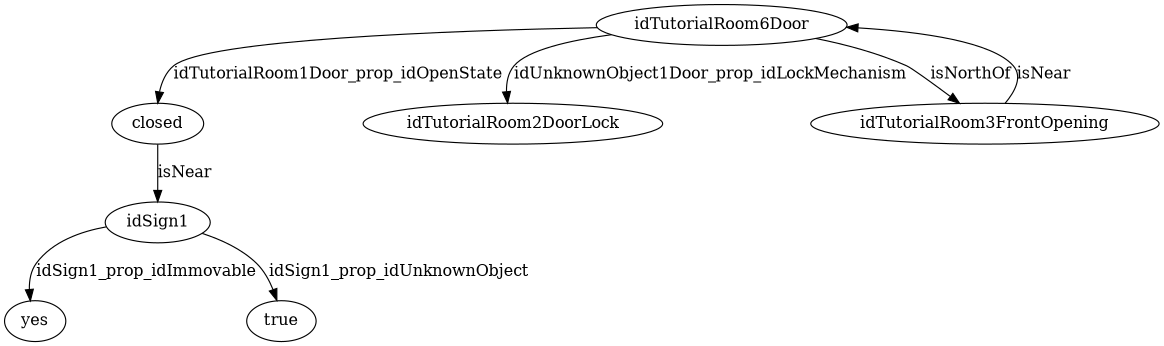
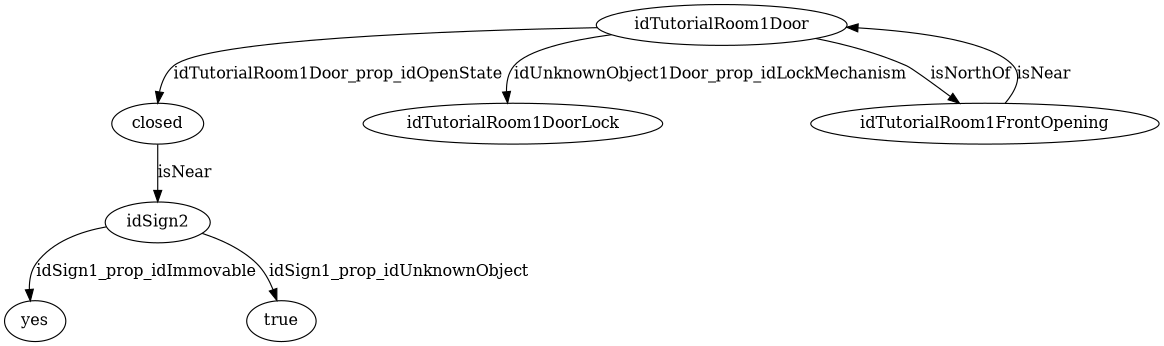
  strict digraph {
    edge [edge_type=property]
-   idTutorialRoom1Door [node_type=entity_node root=root label=idTutorialRoom6Door]
+   idTutorialRoom1Door [node_type=entity_node root=root]
    closed
-   idTutorialRoom1DoorLock [label=idTutorialRoom2DoorLock]
-   idTutorialRoom1FrontOpening [label=idTutorialRoom3FrontOpening]
-   idSign1
+   idTutorialRoom1DoorLock
+   idTutorialRoom1FrontOpening
+   idSign1 [label=idSign2]
    yes
    true
    idTutorialRoom1Door -> closed [label=idTutorialRoom1Door_prop_idOpenState]
    idTutorialRoom1Door -> idTutorialRoom1DoorLock [label=idUnknownObject1Door_prop_idLockMechanism]
    idTutorialRoom1Door -> idTutorialRoom1FrontOpening [edge_type=relationship label=isNorthOf]
    closed -> idSign1 [edge_type=relationship label=isNear]
    idTutorialRoom1FrontOpening -> idTutorialRoom1Door [edge_type=relationship label=isNear]
    idSign1 -> yes [label=idSign1_prop_idImmovable]
    idSign1 -> true [label=idSign1_prop_idUnknownObject]
  }
